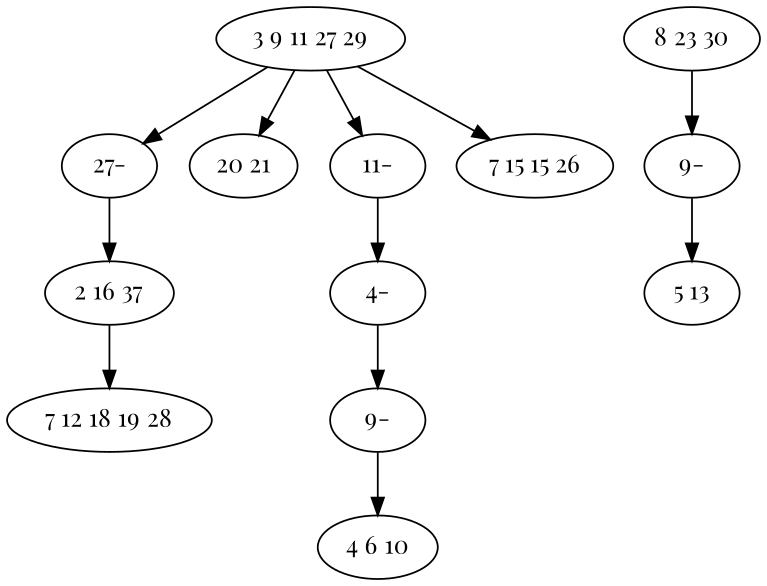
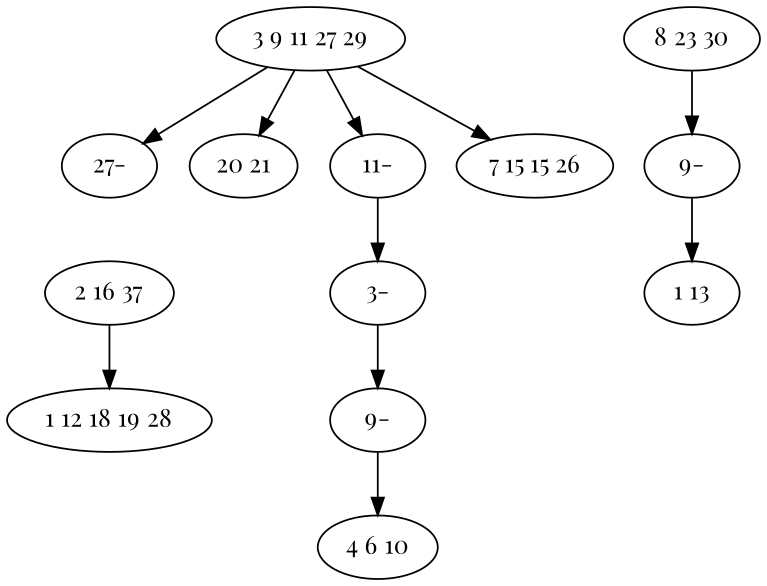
  digraph {
    fontname="Playfair Display"
    node [fontname="Playfair Display"]
    edge [fontname="Playfair Display"]
    n1 [label="3 9 11 27 29"]
    n2 [label="27-"]
    n3 [label="20 21"]
    n4 [label="11-"]
    n5 [label="7 15 15 26"]
    n6 [label="2 16 37"]
-   n7 [label="4-"]
+   n7 [label="3-"]
    n8 [label="8 23 30"]
    n9 [label="9-"]
-   n10 [label="7 12 18 19 28"]
+   n10 [label="1 12 18 19 28"]
    n11 [label="9-"]
-   n12 [label="5 13"]
+   n12 [label="1 13"]
    n13 [label="4 6 10"]
    n1 -> n2
    n1 -> n3
    n1 -> n4
    n1 -> n5
-   n2 -> n6
    n4 -> n7
    n6 -> n10
    n7 -> n11
    n8 -> n9
    n9 -> n12
    n11 -> n13
  }
